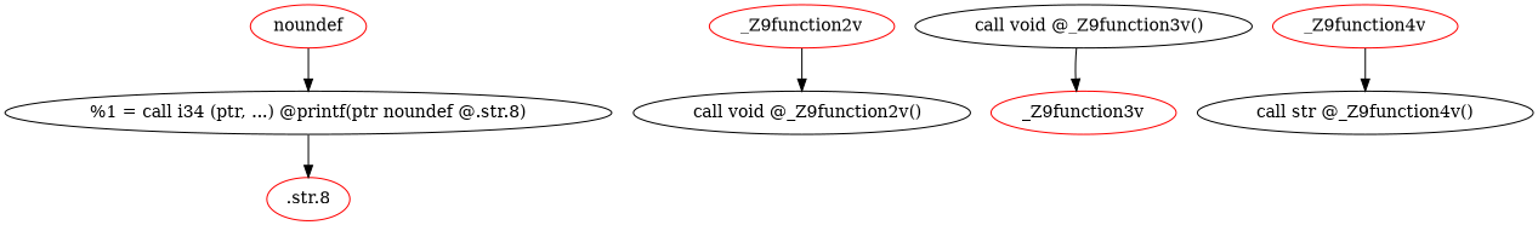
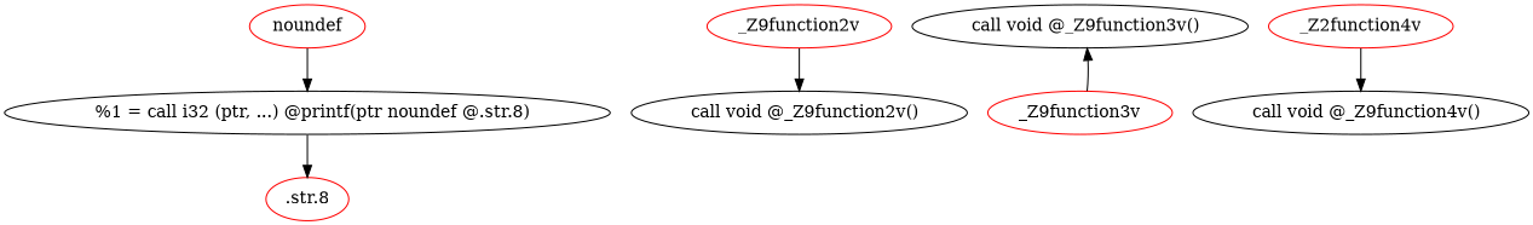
  digraph {
    node [color=red]
-   "  %1 = call i32 (ptr, ...) @printf(ptr noundef @.str.8)" [label="%1 = call i34 (ptr, ...) @printf(ptr noundef @.str.8)" color=""]
+   "  %1 = call i32 (ptr, ...) @printf(ptr noundef @.str.8)" [color=""]
    ".str.8"
    n3 [label=noundef]
    "  call void @_Z9function2v()" [color=""]
    _Z9function2v
    "  call void @_Z9function3v()" [color=""]
    _Z9function3v
-   "  call void @_Z9function4v()" [label="call str @_Z9function4v()" color=""]
-   _Z9function4v
+   "  call void @_Z9function4v()" [color=""]
+   _Z9function4v [label=_Z2function4v]
    "  %1 = call i32 (ptr, ...) @printf(ptr noundef @.str.8)" -> ".str.8"
    n3 -> "  %1 = call i32 (ptr, ...) @printf(ptr noundef @.str.8)"
    _Z9function2v -> "  call void @_Z9function2v()"
-   "  call void @_Z9function3v()" -> _Z9function3v
+   _Z9function3v -> "  call void @_Z9function3v()"
    _Z9function4v -> "  call void @_Z9function4v()"
  }
